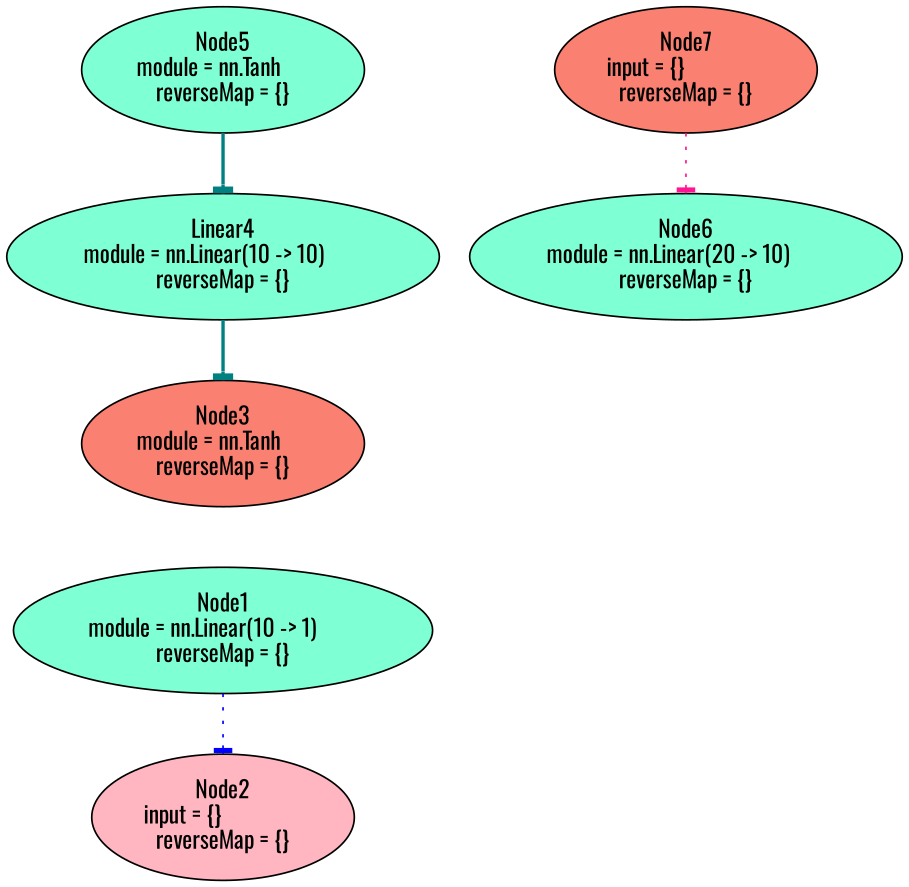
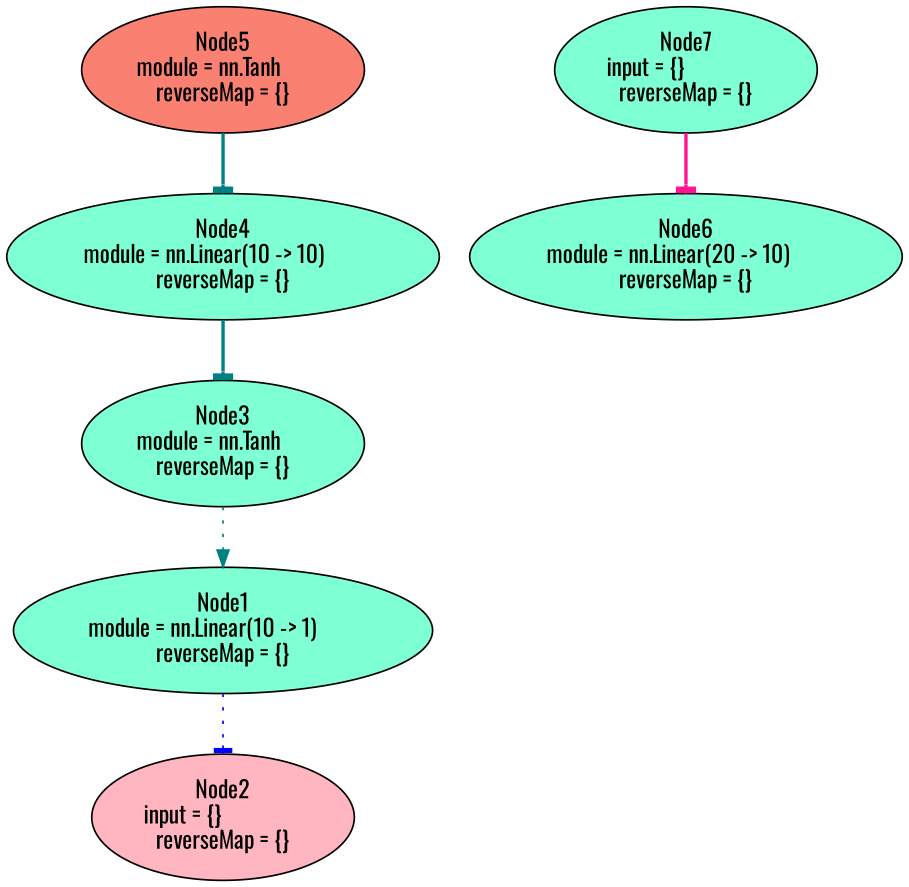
  digraph {
    fontname=Oswald
    node [fillcolor=aquamarine fontname=Oswald shape=oval style=filled]
    edge [arrowhead=tee color=teal fontname=Oswald style=bold]
    n1 [height=1.041 label="Node1\nmodule = nn.Linear(10 -> 1)\lreverseMap = {}" width=3.457]
    n2 [fillcolor=lightpink height=1.041 label="Node2\ninput = {}\lreverseMap = {}" width=2.1606]
-   n3 [fillcolor=salmon height=1.041 label="Node3\nmodule = nn.Tanh\lreverseMap = {}" width=2.3374]
-   n4 [height=1.041 label="Linear4\nmodule = nn.Linear(10 -> 10)\lreverseMap = {}" width=3.5748]
-   n5 [height=1.041 label="Node5\nmodule = nn.Tanh\lreverseMap = {}" width=2.3374]
+   n3 [height=1.041 label="Node3\nmodule = nn.Tanh\lreverseMap = {}" width=2.3374]
+   n4 [height=1.041 label="Node4\nmodule = nn.Linear(10 -> 10)\lreverseMap = {}" width=3.5748]
+   n5 [fillcolor=salmon height=1.041 label="Node5\nmodule = nn.Tanh\lreverseMap = {}" width=2.3374]
    n6 [height=1.041 label="Node6\nmodule = nn.Linear(20 -> 10)\lreverseMap = {}" width=3.5748]
-   n7 [fillcolor=salmon height=1.041 label="Node7\ninput = {}\lreverseMap = {}" width=2.1606]
+   n7 [height=1.041 label="Node7\ninput = {}\lreverseMap = {}" width=2.1606]
    n1 -> n2 [color=blue style=dotted]
+   n3 -> n1 [arrowhead=normal style=dotted]
    n4 -> n3
    n5 -> n4
-   n7 -> n6 [color=deeppink style=dotted]
+   n7 -> n6 [color=deeppink]
  }
